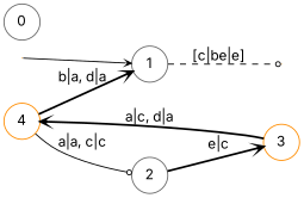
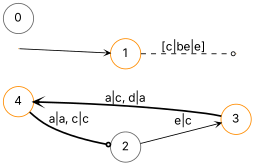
  digraph {
    fontname=Inter
    rankdir=LR
    vcsn_context="lat<letterset<char_letters(abcde)>, letterset<char_letters(abcde)>>, b"
    node [color=darkorange fontname=Inter shape=circle style=rounded]
    edge [arrowhead=vee arrowsize=.6 fontname=Inter style=bold]
    I1 [shape=point width=0 style=""]
    F1 [shape=point width=0 style=""]
    0 [color=gray40 width=0.5]
-   1 [color=gray40 width=0.5]
+   1 [width=0.5]
    2 [color=gray40 width=0.5]
    3 [width=0.5]
    4 [width=0.5]
    subgraph sub_1 {
      I1
      F1
    }
    subgraph sub_2 {
      0
      1
      2
      3
      4
    }
    I1 -> 1 [style=solid]
    1 -> F1 [arrowhead=odot label="[c|be|e]" style=dashed]
-   2 -> 3 [label="e|c"]
+   2 -> 3 [label="e|c" style=solid]
    3 -> 4 [label="a|c, d|a"]
-   4 -> 1 [label="b|a, d|a"]
-   4 -> 2 [arrowhead=odot label="a|a, c|c" style=solid]
+   4 -> 2 [arrowhead=odot label="a|a, c|c"]
  }
